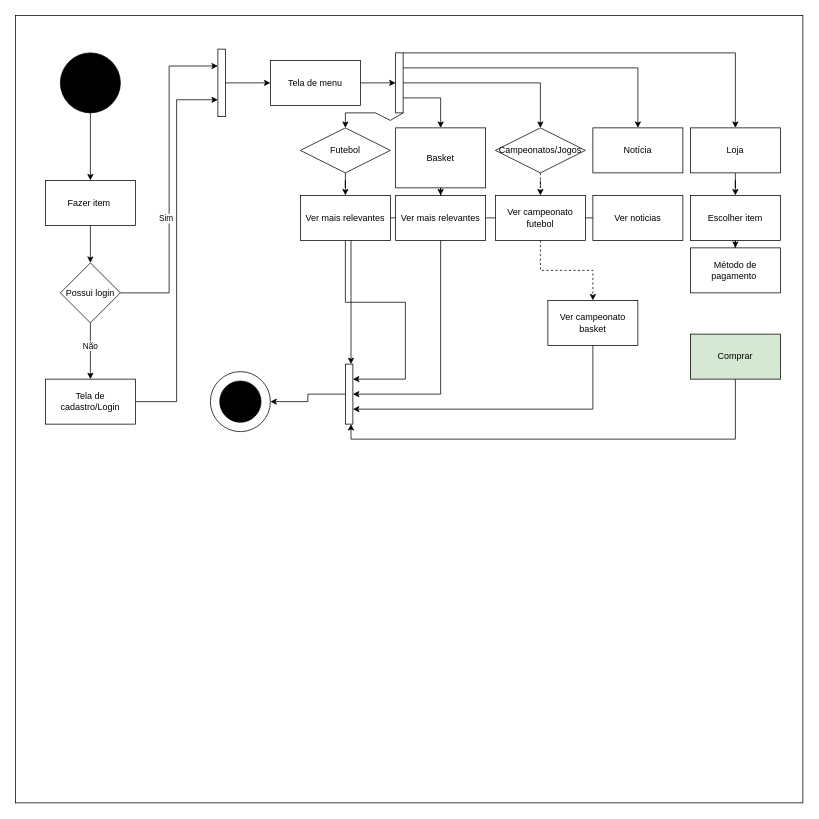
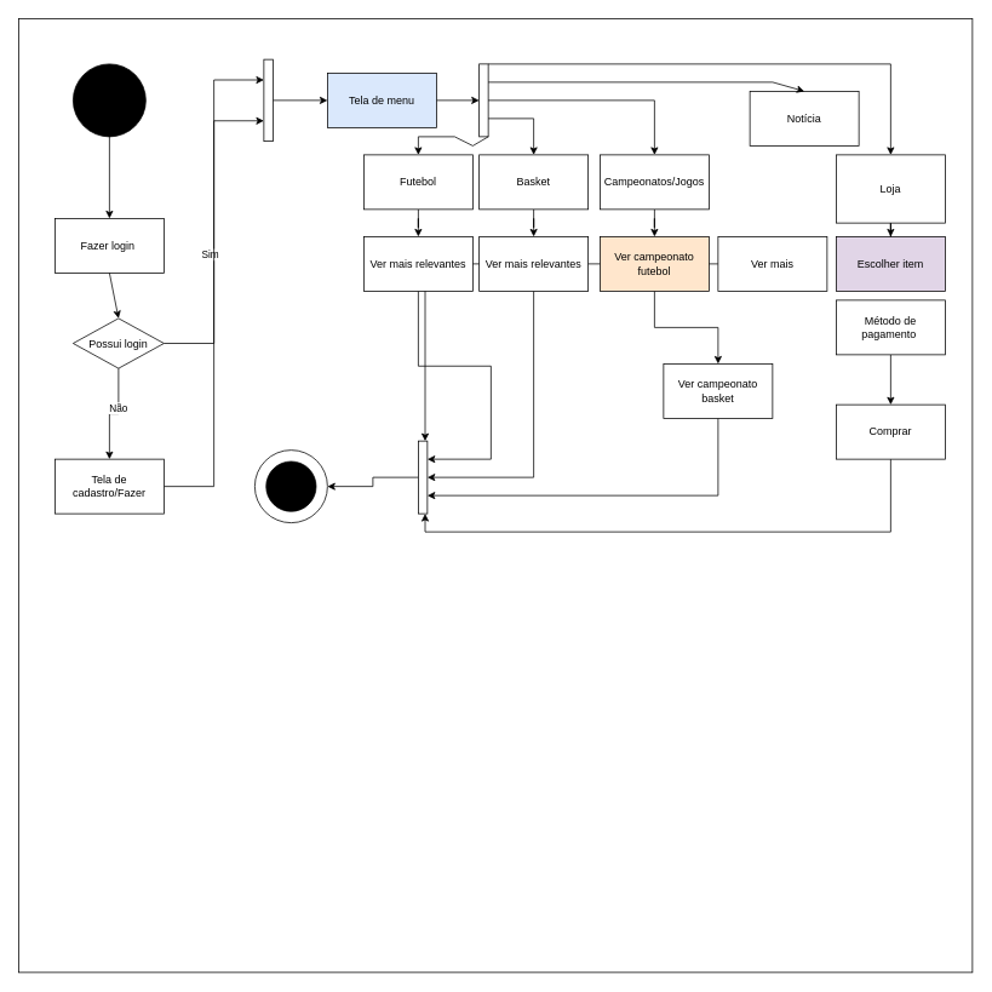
  <mxCell id="0" />
  <mxCell id="1" parent="0" />
  <mxCell id="2" value="" style="whiteSpace=wrap;html=1;aspect=fixed;" parent="1" vertex="1"><mxGeometry x="20" y="20" width="1050" height="1050" as="geometry" /></mxCell>
  <mxCell id="3" value="" style="ellipse;whiteSpace=wrap;html=1;aspect=fixed;fillColor=#000000;" parent="1" vertex="1"><mxGeometry x="80" y="70" width="80" height="80" as="geometry" /></mxCell>
  <mxCell id="4" value="" style="endArrow=classic;html=1;rounded=0;exitX=0.5;exitY=1;exitDx=0;exitDy=0;" parent="1" source="3" target="5" edge="1"><mxGeometry width="50" height="50" relative="1" as="geometry"><mxPoint x="490" y="320" as="sourcePoint" /><mxPoint x="540" y="270" as="targetPoint" /></mxGeometry></mxCell>
- <mxCell id="5" value="Fazer item&amp;nbsp;" style="rounded=0;whiteSpace=wrap;html=1;" parent="1" vertex="1"><mxGeometry x="60" y="240" width="120" height="60" as="geometry" /></mxCell>
+ <mxCell id="5" value="Fazer login&amp;nbsp;" style="rounded=0;whiteSpace=wrap;html=1;" parent="1" vertex="1"><mxGeometry x="60" y="240" width="120" height="60" as="geometry" /></mxCell>
  <mxCell id="6" style="edgeStyle=orthogonalEdgeStyle;rounded=0;orthogonalLoop=1;jettySize=auto;html=1;exitX=0.5;exitY=1;exitDx=0;exitDy=0;entryX=0.5;entryY=0;entryDx=0;entryDy=0;" parent="1" source="10" target="15" edge="1"><mxGeometry relative="1" as="geometry" /></mxCell>
  <mxCell id="7" value="Não" style="edgeLabel;html=1;align=center;verticalAlign=middle;resizable=0;points=[];" parent="6" vertex="1" connectable="0"><mxGeometry x="-0.211" y="-1" relative="1" as="geometry"><mxPoint as="offset" /></mxGeometry></mxCell>
  <mxCell id="8" style="edgeStyle=orthogonalEdgeStyle;rounded=0;orthogonalLoop=1;jettySize=auto;html=1;entryX=0;entryY=0.25;entryDx=0;entryDy=0;" parent="1" source="10" target="17" edge="1"><mxGeometry relative="1" as="geometry" /></mxCell>
  <mxCell id="9" value="Sim" style="edgeLabel;html=1;align=center;verticalAlign=middle;resizable=0;points=[];" parent="8" vertex="1" connectable="0"><mxGeometry x="-0.235" y="5" relative="1" as="geometry"><mxPoint as="offset" /></mxGeometry></mxCell>
- <mxCell id="10" value="Possui login" style="rhombus;whiteSpace=wrap;html=1;" parent="1" vertex="1"><mxGeometry x="80" y="350" width="80" height="80" as="geometry" /></mxCell>
+ <mxCell id="10" value="Possui login" style="rhombus;whiteSpace=wrap;html=1;" parent="1" vertex="1"><mxGeometry x="80" y="350" width="100" height="55" as="geometry" /></mxCell>
  <mxCell id="11" value="" style="endArrow=classic;html=1;rounded=0;exitX=0.5;exitY=1;exitDx=0;exitDy=0;entryX=0.5;entryY=0;entryDx=0;entryDy=0;" parent="1" source="5" target="10" edge="1"><mxGeometry width="50" height="50" relative="1" as="geometry"><mxPoint x="280" y="450" as="sourcePoint" /><mxPoint x="330" y="400" as="targetPoint" /></mxGeometry></mxCell>
  <mxCell id="12" value="" style="edgeStyle=orthogonalEdgeStyle;rounded=0;orthogonalLoop=1;jettySize=auto;html=1;" parent="1" source="13" target="27" edge="1"><mxGeometry relative="1" as="geometry" /></mxCell>
- <mxCell id="13" value="Tela de menu" style="rounded=0;whiteSpace=wrap;html=1;" parent="1" vertex="1"><mxGeometry x="360" y="80" width="120" height="60" as="geometry" /></mxCell>
+ <mxCell id="13" value="Tela de menu" style="rounded=0;whiteSpace=wrap;html=1;fillColor=#dae8fc;" parent="1" vertex="1"><mxGeometry x="360" y="80" width="120" height="60" as="geometry" /></mxCell>
  <mxCell id="14" style="edgeStyle=orthogonalEdgeStyle;rounded=0;orthogonalLoop=1;jettySize=auto;html=1;entryX=0;entryY=0.75;entryDx=0;entryDy=0;" parent="1" source="15" target="17" edge="1"><mxGeometry relative="1" as="geometry" /></mxCell>
- <mxCell id="15" value="Tela de cadastro/Login" style="rounded=0;whiteSpace=wrap;html=1;" parent="1" vertex="1"><mxGeometry x="60" y="505" width="120" height="60" as="geometry" /></mxCell>
+ <mxCell id="15" value="Tela de cadastro/Fazer" style="rounded=0;whiteSpace=wrap;html=1;" parent="1" vertex="1"><mxGeometry x="60" y="505" width="120" height="60" as="geometry" /></mxCell>
  <mxCell id="16" style="edgeStyle=orthogonalEdgeStyle;rounded=0;orthogonalLoop=1;jettySize=auto;html=1;entryX=0;entryY=0.5;entryDx=0;entryDy=0;" parent="1" source="17" target="13" edge="1"><mxGeometry relative="1" as="geometry" /></mxCell>
  <mxCell id="17" value="" style="rounded=0;whiteSpace=wrap;html=1;" parent="1" vertex="1"><mxGeometry x="290" y="65" width="10" height="90" as="geometry" /></mxCell>
  <mxCell id="18" value="" style="edgeStyle=orthogonalEdgeStyle;rounded=0;orthogonalLoop=1;jettySize=auto;html=1;" parent="1" source="19" target="46" edge="1"><mxGeometry relative="1" as="geometry" /></mxCell>
- <mxCell id="19" value="Basket" style="rounded=0;whiteSpace=wrap;html=1;" parent="1" vertex="1"><mxGeometry x="527" y="170" width="120" height="80" as="geometry" /></mxCell>
- <mxCell id="20" value="" style="edgeStyle=orthogonalEdgeStyle;rounded=0;orthogonalLoop=1;jettySize=auto;html=1;dashed=1;" parent="1" source="21" target="42" edge="1"><mxGeometry relative="1" as="geometry" /></mxCell>
- <mxCell id="21" value="Campeonatos/Jogos" style="rhombus;whiteSpace=wrap;html=1;" parent="1" vertex="1"><mxGeometry x="660" y="170" width="120" height="60" as="geometry" /></mxCell>
- <mxCell id="22" value="Notícia" style="rounded=0;whiteSpace=wrap;html=1;" parent="1" vertex="1"><mxGeometry x="790" y="170" width="120" height="60" as="geometry" /></mxCell>
+ <mxCell id="19" value="Basket" style="rounded=0;whiteSpace=wrap;html=1;" parent="1" vertex="1"><mxGeometry x="527" y="170" width="120" height="60" as="geometry" /></mxCell>
+ <mxCell id="20" value="" style="edgeStyle=orthogonalEdgeStyle;rounded=0;orthogonalLoop=1;jettySize=auto;html=1;" parent="1" source="21" target="42" edge="1"><mxGeometry relative="1" as="geometry" /></mxCell>
+ <mxCell id="21" value="Campeonatos/Jogos" style="rounded=0;whiteSpace=wrap;html=1;" parent="1" vertex="1"><mxGeometry x="660" y="170" width="120" height="60" as="geometry" /></mxCell>
+ <mxCell id="22" value="Notícia" style="rounded=0;whiteSpace=wrap;html=1;" parent="1" vertex="1"><mxGeometry x="825" y="100" width="120" height="60" as="geometry" /></mxCell>
  <mxCell id="23" value="" style="edgeStyle=orthogonalEdgeStyle;rounded=0;orthogonalLoop=1;jettySize=auto;html=1;" parent="1" source="24" target="48" edge="1"><mxGeometry relative="1" as="geometry" /></mxCell>
- <mxCell id="24" value="Futebol" style="rhombus;whiteSpace=wrap;html=1;" parent="1" vertex="1"><mxGeometry x="400" y="170" width="120" height="60" as="geometry" /></mxCell>
+ <mxCell id="24" value="Futebol" style="rounded=0;whiteSpace=wrap;html=1;" parent="1" vertex="1"><mxGeometry x="400" y="170" width="120" height="60" as="geometry" /></mxCell>
  <mxCell id="25" value="" style="edgeStyle=orthogonalEdgeStyle;rounded=0;orthogonalLoop=1;jettySize=auto;html=1;" parent="1" source="26" target="34" edge="1"><mxGeometry relative="1" as="geometry" /></mxCell>
- <mxCell id="26" value="Loja" style="rounded=0;whiteSpace=wrap;html=1;" parent="1" vertex="1"><mxGeometry x="920" y="170" width="120" height="60" as="geometry" /></mxCell>
+ <mxCell id="26" value="Loja" style="rounded=0;whiteSpace=wrap;html=1;" parent="1" vertex="1"><mxGeometry x="920" y="170" width="120" height="75" as="geometry" /></mxCell>
  <mxCell id="27" value="" style="rounded=0;whiteSpace=wrap;html=1;" parent="1" vertex="1"><mxGeometry x="527" y="70" width="10" height="80" as="geometry" /></mxCell>
  <mxCell id="28" value="" style="endArrow=classic;html=1;rounded=0;entryX=0.5;entryY=0;entryDx=0;entryDy=0;exitX=1;exitY=1;exitDx=0;exitDy=0;" parent="1" source="27" target="24" edge="1"><mxGeometry width="50" height="50" relative="1" as="geometry"><mxPoint x="490" y="310" as="sourcePoint" /><mxPoint x="540" y="260" as="targetPoint" /><Array as="points"><mxPoint x="520" y="160" /><mxPoint x="500" y="150" /><mxPoint x="460" y="150" /></Array></mxGeometry></mxCell>
  <mxCell id="29" value="" style="endArrow=classic;html=1;rounded=0;exitX=1;exitY=0.75;exitDx=0;exitDy=0;entryX=0.5;entryY=0;entryDx=0;entryDy=0;" parent="1" source="27" target="19" edge="1"><mxGeometry width="50" height="50" relative="1" as="geometry"><mxPoint x="570" y="290" as="sourcePoint" /><mxPoint x="620" y="240" as="targetPoint" /><Array as="points"><mxPoint x="587" y="130" /></Array></mxGeometry></mxCell>
  <mxCell id="30" value="" style="endArrow=classic;html=1;rounded=0;exitX=1;exitY=0.5;exitDx=0;exitDy=0;entryX=0.5;entryY=0;entryDx=0;entryDy=0;" parent="1" source="27" target="21" edge="1"><mxGeometry width="50" height="50" relative="1" as="geometry"><mxPoint x="570" y="290" as="sourcePoint" /><mxPoint x="620" y="240" as="targetPoint" /><Array as="points"><mxPoint x="720" y="110" /></Array></mxGeometry></mxCell>
  <mxCell id="31" value="" style="endArrow=classic;html=1;rounded=0;exitX=1;exitY=0.25;exitDx=0;exitDy=0;entryX=0.5;entryY=0;entryDx=0;entryDy=0;" parent="1" source="27" target="22" edge="1"><mxGeometry width="50" height="50" relative="1" as="geometry"><mxPoint x="570" y="290" as="sourcePoint" /><mxPoint x="620" y="240" as="targetPoint" /><Array as="points"><mxPoint x="850" y="90" /></Array></mxGeometry></mxCell>
  <mxCell id="32" value="" style="endArrow=classic;html=1;rounded=0;entryX=0.5;entryY=0;entryDx=0;entryDy=0;exitX=1;exitY=0;exitDx=0;exitDy=0;" parent="1" source="27" target="26" edge="1"><mxGeometry width="50" height="50" relative="1" as="geometry"><mxPoint x="540" y="80" as="sourcePoint" /><mxPoint x="630" y="65" as="targetPoint" /><Array as="points"><mxPoint x="980" y="70" /></Array></mxGeometry></mxCell>
- <mxCell id="33" value="" style="edgeStyle=orthogonalEdgeStyle;rounded=0;orthogonalLoop=1;jettySize=auto;html=1;" parent="1" source="34" target="36" edge="1"><mxGeometry relative="1" as="geometry" /></mxCell>
- <mxCell id="34" value="Escolher item" style="rounded=0;whiteSpace=wrap;html=1;" parent="1" vertex="1"><mxGeometry x="920" y="260" width="120" height="60" as="geometry" /></mxCell>
+ <mxCell id="34" value="Escolher item" style="rounded=0;whiteSpace=wrap;html=1;fillColor=#e1d5e7;" parent="1" vertex="1"><mxGeometry x="920" y="260" width="120" height="60" as="geometry" /></mxCell>
+ <mxCell id="35" value="" style="edgeStyle=orthogonalEdgeStyle;rounded=0;orthogonalLoop=1;jettySize=auto;html=1;" parent="1" source="36" target="38" edge="1"><mxGeometry relative="1" as="geometry" /></mxCell>
  <mxCell id="36" value="Método de pagamento&amp;nbsp;" style="rounded=0;whiteSpace=wrap;html=1;" parent="1" vertex="1"><mxGeometry x="920" y="330" width="120" height="60" as="geometry" /></mxCell>
  <mxCell id="37" style="edgeStyle=orthogonalEdgeStyle;rounded=0;orthogonalLoop=1;jettySize=auto;html=1;exitX=0.5;exitY=1;exitDx=0;exitDy=0;entryX=0.75;entryY=1;entryDx=0;entryDy=0;" edge="1" parent="1" source="38" target="50"><mxGeometry relative="1" as="geometry" /></mxCell>
- <mxCell id="38" value="Comprar" style="rounded=0;whiteSpace=wrap;html=1;fillColor=#d5e8d4;" parent="1" vertex="1"><mxGeometry x="920" y="445" width="120" height="60" as="geometry" /></mxCell>
+ <mxCell id="38" value="Comprar" style="rounded=0;whiteSpace=wrap;html=1;" parent="1" vertex="1"><mxGeometry x="920" y="445" width="120" height="60" as="geometry" /></mxCell>
  <mxCell id="39" style="edgeStyle=orthogonalEdgeStyle;rounded=0;orthogonalLoop=1;jettySize=auto;html=1;entryX=0.75;entryY=0;entryDx=0;entryDy=0;" edge="1" parent="1" source="40" target="50"><mxGeometry relative="1" as="geometry" /></mxCell>
- <mxCell id="40" value="Ver noticias" style="rounded=0;whiteSpace=wrap;html=1;" parent="1" vertex="1"><mxGeometry x="790" y="260" width="120" height="60" as="geometry" /></mxCell>
- <mxCell id="41" value="" style="edgeStyle=orthogonalEdgeStyle;rounded=0;orthogonalLoop=1;jettySize=auto;html=1;dashed=1;" parent="1" source="42" target="44" edge="1"><mxGeometry relative="1" as="geometry" /></mxCell>
- <mxCell id="42" value="Ver campeonato futebol" style="rounded=0;whiteSpace=wrap;html=1;" parent="1" vertex="1"><mxGeometry x="660" y="260" width="120" height="60" as="geometry" /></mxCell>
+ <mxCell id="40" value="Ver mais" style="rounded=0;whiteSpace=wrap;html=1;" parent="1" vertex="1"><mxGeometry x="790" y="260" width="120" height="60" as="geometry" /></mxCell>
+ <mxCell id="41" value="" style="edgeStyle=orthogonalEdgeStyle;rounded=0;orthogonalLoop=1;jettySize=auto;html=1;" parent="1" source="42" target="44" edge="1"><mxGeometry relative="1" as="geometry" /></mxCell>
+ <mxCell id="42" value="Ver campeonato futebol" style="rounded=0;whiteSpace=wrap;html=1;fillColor=#ffe6cc;" parent="1" vertex="1"><mxGeometry x="660" y="260" width="120" height="60" as="geometry" /></mxCell>
  <mxCell id="43" style="edgeStyle=orthogonalEdgeStyle;rounded=0;orthogonalLoop=1;jettySize=auto;html=1;exitX=0.5;exitY=1;exitDx=0;exitDy=0;entryX=1;entryY=0.75;entryDx=0;entryDy=0;" edge="1" parent="1" source="44" target="50"><mxGeometry relative="1" as="geometry" /></mxCell>
  <mxCell id="44" value="Ver campeonato basket" style="rounded=0;whiteSpace=wrap;html=1;" parent="1" vertex="1"><mxGeometry x="730" y="400" width="120" height="60" as="geometry" /></mxCell>
  <mxCell id="45" style="edgeStyle=orthogonalEdgeStyle;rounded=0;orthogonalLoop=1;jettySize=auto;html=1;exitX=0.5;exitY=1;exitDx=0;exitDy=0;entryX=1;entryY=0.5;entryDx=0;entryDy=0;" edge="1" parent="1" source="46" target="50"><mxGeometry relative="1" as="geometry" /></mxCell>
  <mxCell id="46" value="Ver mais relevantes" style="rounded=0;whiteSpace=wrap;html=1;" parent="1" vertex="1"><mxGeometry x="527" y="260" width="120" height="60" as="geometry" /></mxCell>
  <mxCell id="47" style="edgeStyle=orthogonalEdgeStyle;rounded=0;orthogonalLoop=1;jettySize=auto;html=1;exitX=0.5;exitY=1;exitDx=0;exitDy=0;entryX=1;entryY=0.25;entryDx=0;entryDy=0;" edge="1" parent="1" source="48" target="50"><mxGeometry relative="1" as="geometry" /></mxCell>
  <mxCell id="48" value="Ver mais relevantes" style="rounded=0;whiteSpace=wrap;html=1;" parent="1" vertex="1"><mxGeometry x="400" y="260" width="120" height="60" as="geometry" /></mxCell>
  <mxCell id="49" style="edgeStyle=orthogonalEdgeStyle;rounded=0;orthogonalLoop=1;jettySize=auto;html=1;exitX=0;exitY=0.5;exitDx=0;exitDy=0;entryX=1;entryY=0.5;entryDx=0;entryDy=0;" edge="1" parent="1" source="50" target="51"><mxGeometry relative="1" as="geometry" /></mxCell>
  <mxCell id="50" value="" style="rounded=0;whiteSpace=wrap;html=1;" vertex="1" parent="1"><mxGeometry x="460" y="485" width="10" height="80" as="geometry" /></mxCell>
  <mxCell id="51" value="" style="ellipse;whiteSpace=wrap;html=1;aspect=fixed;" vertex="1" parent="1"><mxGeometry x="280" y="495" width="80" height="80" as="geometry" /></mxCell>
  <mxCell id="52" value="" style="ellipse;whiteSpace=wrap;html=1;aspect=fixed;fillColor=#000000;" vertex="1" parent="1"><mxGeometry x="292.5" y="507.5" width="55" height="55" as="geometry" /></mxCell>
